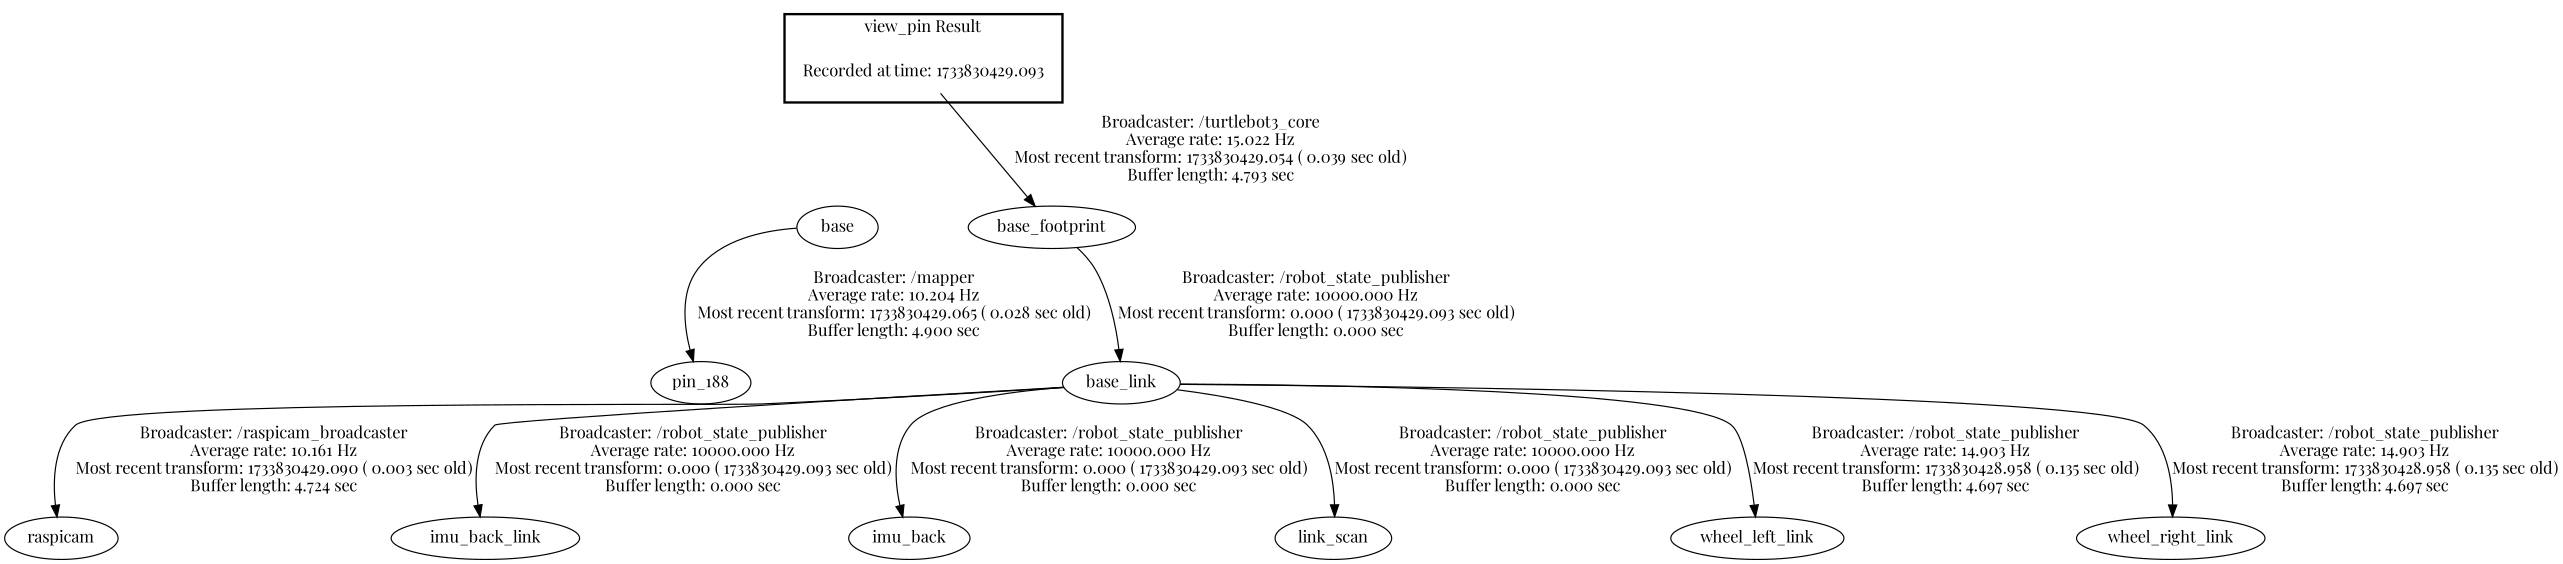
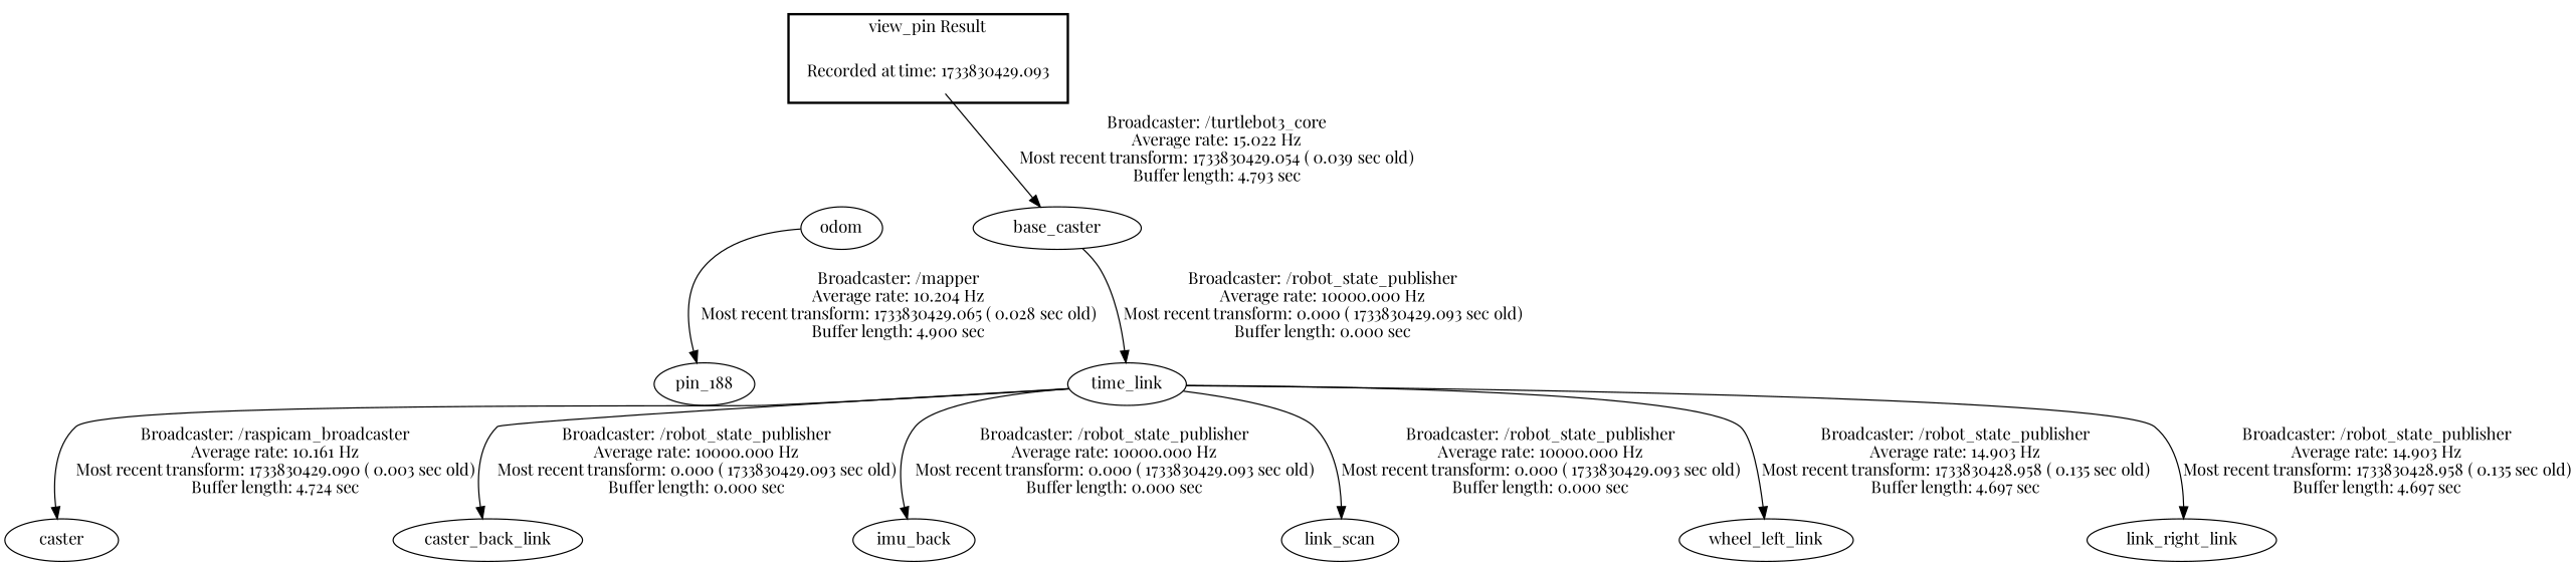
  digraph {
    fontname="Playfair Display"
    node [fontname="Playfair Display"]
    edge [fontname="Playfair Display"]
    "Recorded at time: 1733830429.093" [shape=plaintext]
-   odom [label=base]
-   base_footprint
+   odom
+   base_footprint [label=base_caster]
    n4 [label=pin_188]
-   base_link
-   raspicam
-   caster_back_link [label=imu_back_link]
+   base_link [label=time_link]
+   raspicam [label=caster]
+   caster_back_link
    n8 [label=imu_back]
    n9 [label=link_scan]
    wheel_left_link
-   wheel_right_link
+   wheel_right_link [label=link_right_link]
    subgraph cluster_1 {
      color=black
      label="view_pin Result"
      style=bold
      "Recorded at time: 1733830429.093"
    }
    "Recorded at time: 1733830429.093" -> odom [style=invis]
    "Recorded at time: 1733830429.093" -> base_footprint [label="Broadcaster: /turtlebot3_core\nAverage rate: 15.022 Hz\nMost recent transform: 1733830429.054 ( 0.039 sec old)\nBuffer length: 4.793 sec\n"]
    odom -> n4 [label="Broadcaster: /mapper\nAverage rate: 10.204 Hz\nMost recent transform: 1733830429.065 ( 0.028 sec old)\nBuffer length: 4.900 sec\n"]
    base_footprint -> base_link [label="Broadcaster: /robot_state_publisher\nAverage rate: 10000.000 Hz\nMost recent transform: 0.000 ( 1733830429.093 sec old)\nBuffer length: 0.000 sec\n"]
    base_link -> raspicam [label="Broadcaster: /raspicam_broadcaster\nAverage rate: 10.161 Hz\nMost recent transform: 1733830429.090 ( 0.003 sec old)\nBuffer length: 4.724 sec\n"]
    base_link -> caster_back_link [label="Broadcaster: /robot_state_publisher\nAverage rate: 10000.000 Hz\nMost recent transform: 0.000 ( 1733830429.093 sec old)\nBuffer length: 0.000 sec\n"]
    base_link -> n8 [label="Broadcaster: /robot_state_publisher\nAverage rate: 10000.000 Hz\nMost recent transform: 0.000 ( 1733830429.093 sec old)\nBuffer length: 0.000 sec\n"]
    base_link -> n9 [label="Broadcaster: /robot_state_publisher\nAverage rate: 10000.000 Hz\nMost recent transform: 0.000 ( 1733830429.093 sec old)\nBuffer length: 0.000 sec\n"]
    base_link -> wheel_left_link [label="Broadcaster: /robot_state_publisher\nAverage rate: 14.903 Hz\nMost recent transform: 1733830428.958 ( 0.135 sec old)\nBuffer length: 4.697 sec\n"]
    base_link -> wheel_right_link [label="Broadcaster: /robot_state_publisher\nAverage rate: 14.903 Hz\nMost recent transform: 1733830428.958 ( 0.135 sec old)\nBuffer length: 4.697 sec\n"]
  }
